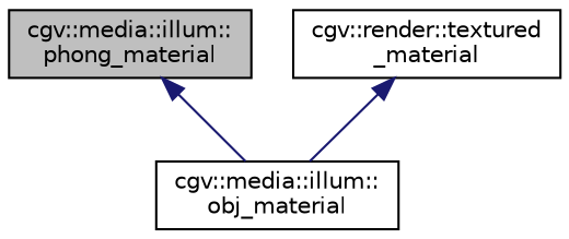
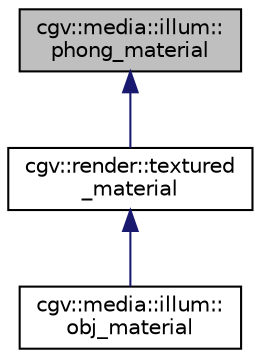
  digraph {
    node [color=black fontname=Helvetica fontsize=10 shape=record]
    edge [color=midnightblue dir=back fontname=Helvetica fontsize=10 labelfontname=Helvetica labelfontsize=10 style=solid]
    n1 [fillcolor=grey75 fontcolor=black height=0.2 label="cgv::media::illum::\lphong_material" style=filled width=0.4]
    n2 [height=0.2 label="cgv::media::illum::\lobj_material" width=0.4]
    n3 [height=0.2 label="cgv::render::textured\l_material" width=0.4]
-   n1 -> n2
+   n1 -> n3
    n3 -> n2
  }
